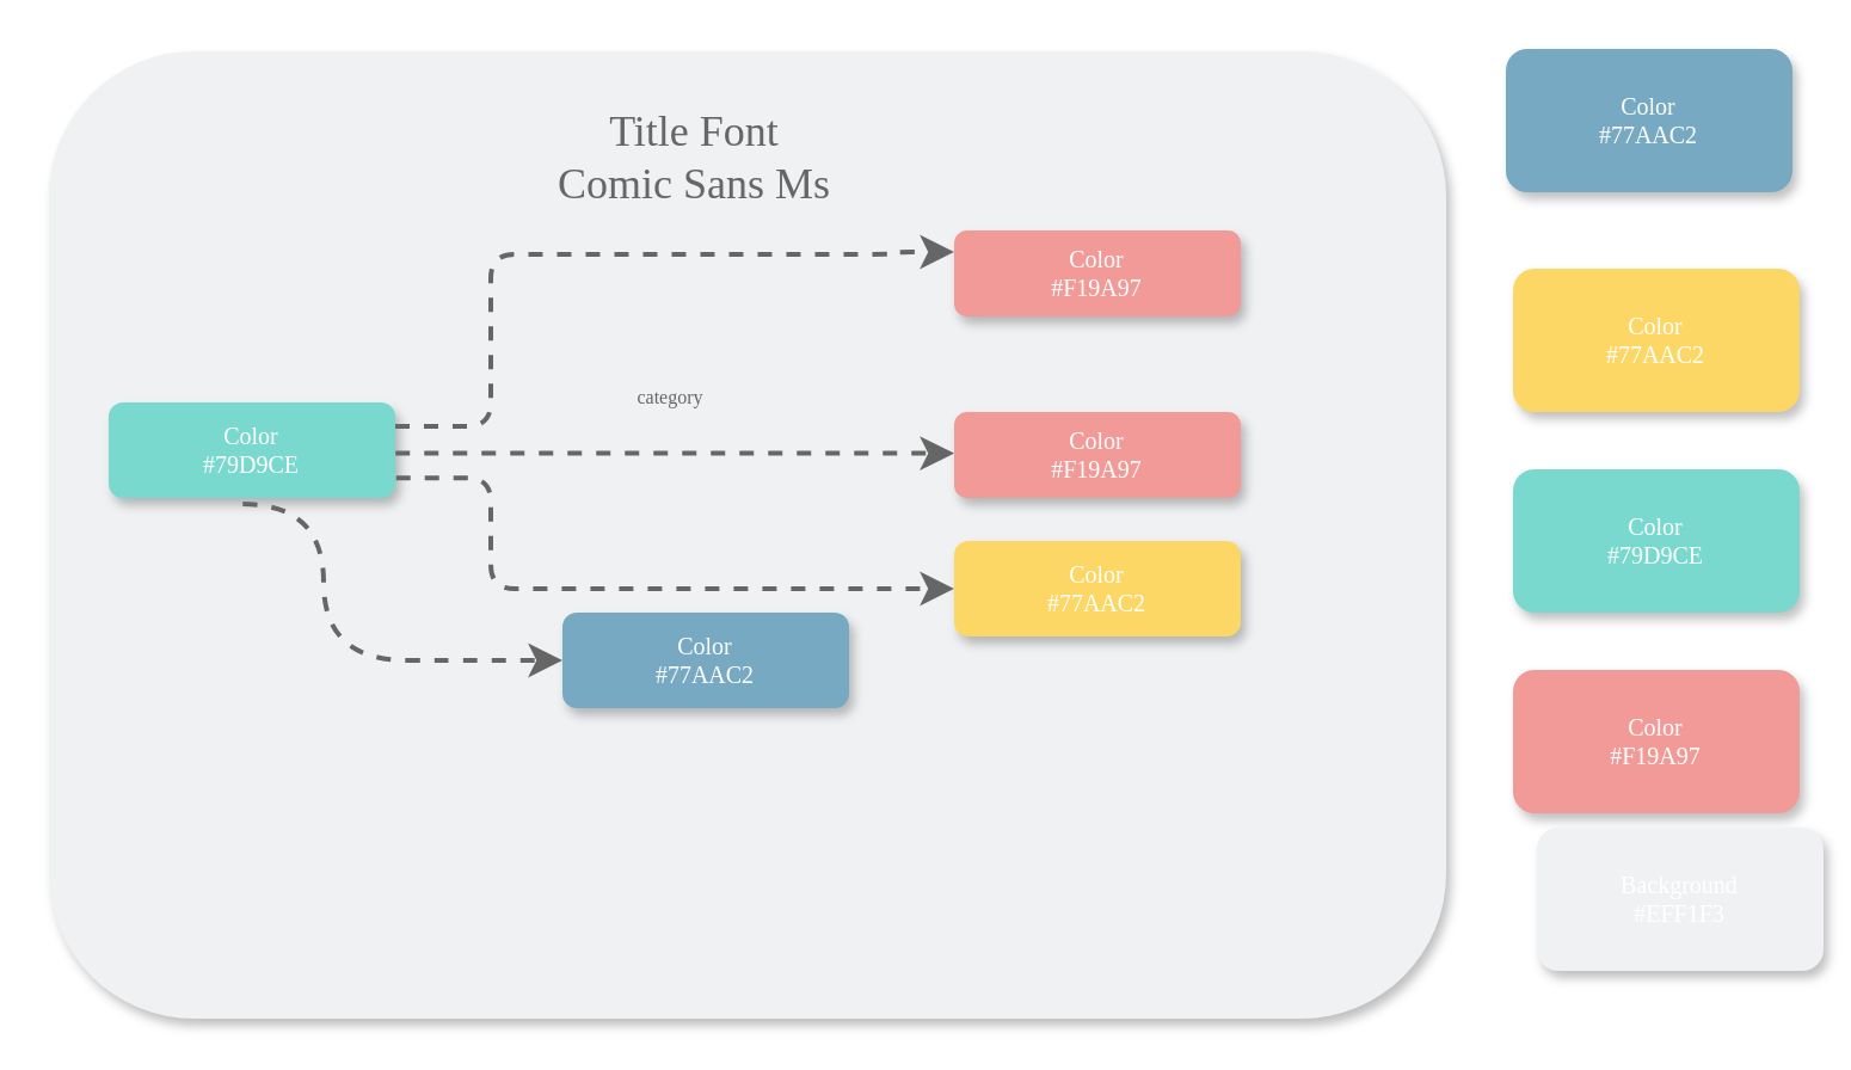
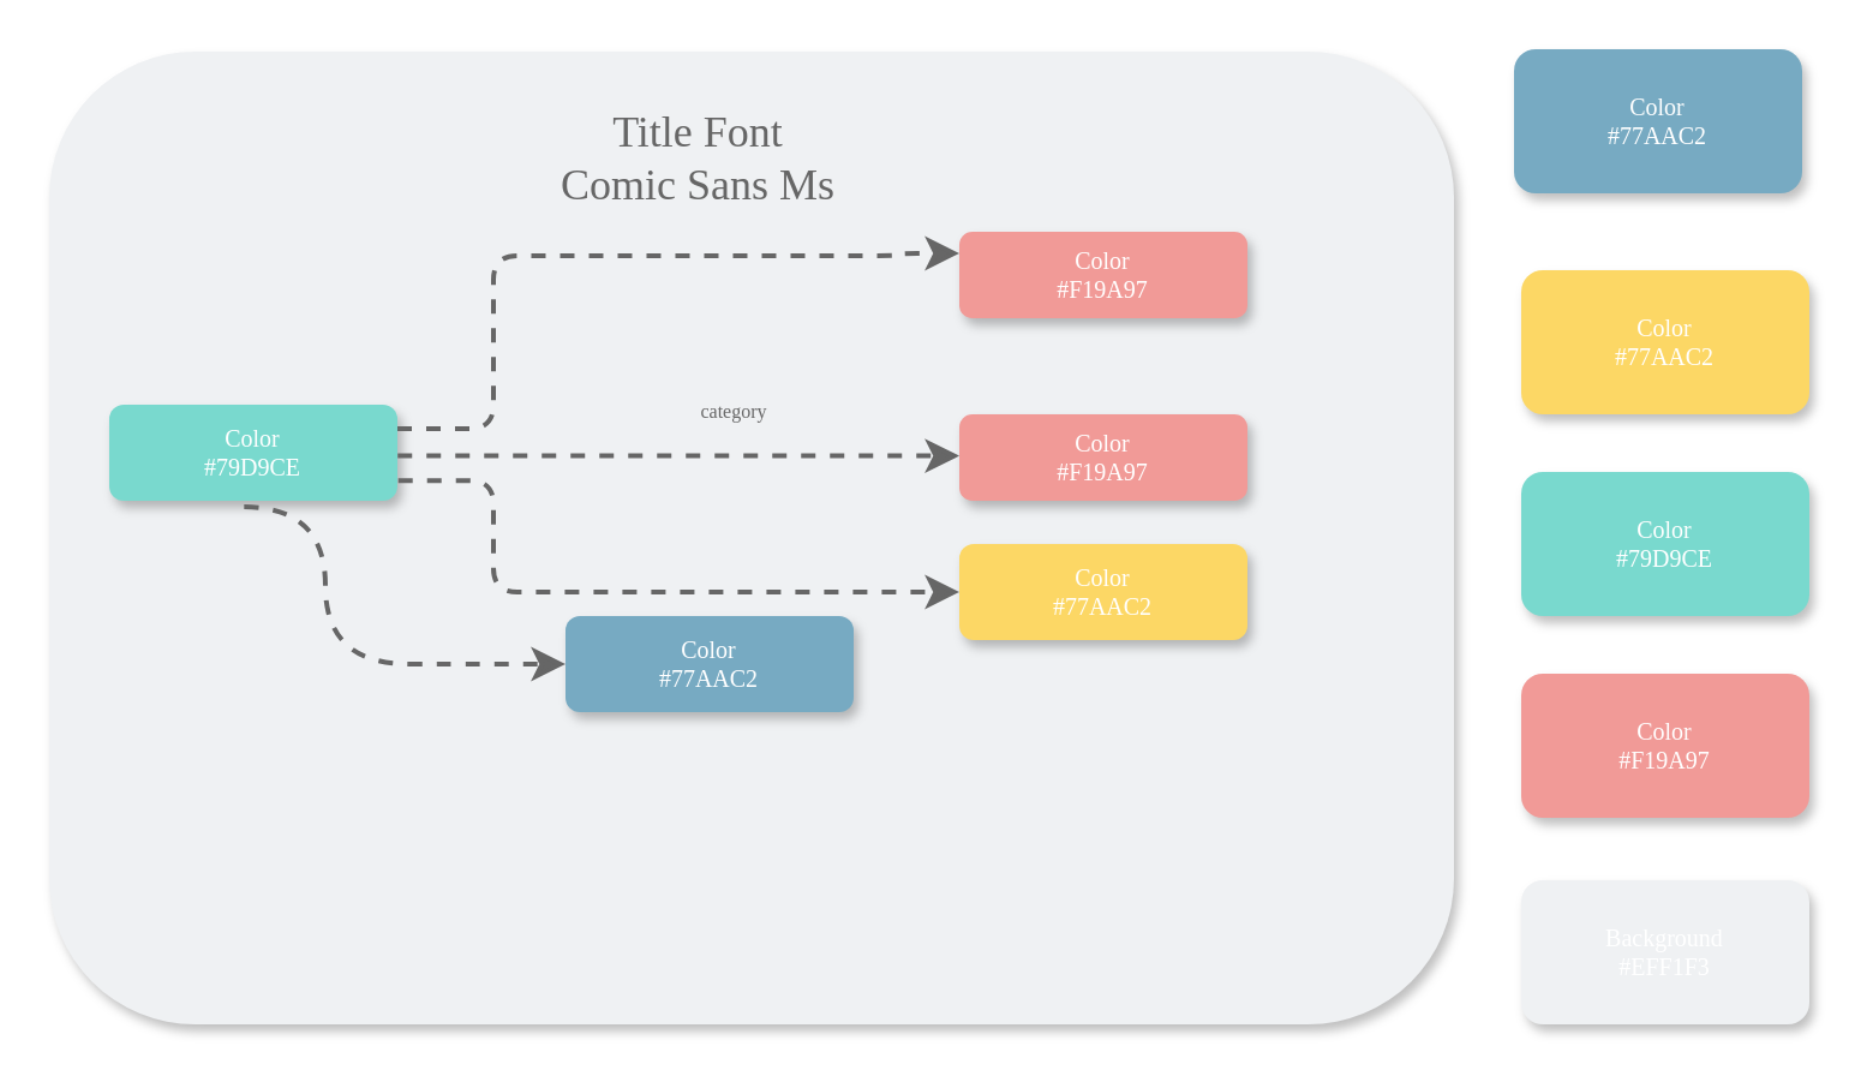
  <mxCell id="0" />
  <mxCell id="1" parent="0" />
  <mxCell id="2" value="" style="rounded=1;whiteSpace=wrap;html=1;shadow=1;fontFamily=Lucida Console;fontSize=10;fontColor=#FFFFFF;fillColor=#EFF1F3;strokeColor=none;" vertex="1" parent="1"><mxGeometry x="20" y="21" width="585" height="405" as="geometry" /></mxCell>
  <mxCell id="3" value="Color&lt;br style=&quot;font-size: 10px;&quot;&gt;#77AAC2" style="rounded=1;whiteSpace=wrap;html=1;shadow=1;strokeColor=none;fillColor=#77aac2;fontFamily=Lucida Console;fontColor=#FFFFFF;fontSize=10;" vertex="1" parent="1"><mxGeometry x="630" y="20" width="120" height="60" as="geometry" /></mxCell>
  <mxCell id="4" value="Title Font&lt;br style=&quot;font-size: 18px;&quot;&gt;Comic Sans Ms" style="text;html=1;align=center;verticalAlign=middle;resizable=0;points=[];autosize=1;strokeColor=none;fillColor=none;fontFamily=Comic Sans MS;fontSize=18;fontColor=#666666;" vertex="1" parent="1"><mxGeometry x="215" y="36" width="150" height="60" as="geometry" /></mxCell>
  <mxCell id="5" value="Color&lt;br style=&quot;font-size: 10px;&quot;&gt;#77AAC2" style="rounded=1;whiteSpace=wrap;html=1;shadow=1;strokeColor=none;fillColor=#FCD765;fontFamily=Lucida Console;fontColor=#FFFFFF;fontSize=10;" vertex="1" parent="1"><mxGeometry x="633" y="112" width="120" height="60" as="geometry" /></mxCell>
  <mxCell id="6" value="Color&lt;br style=&quot;font-size: 10px;&quot;&gt;#79D9CE" style="rounded=1;whiteSpace=wrap;html=1;shadow=1;strokeColor=none;fillColor=#79D9CE;fontFamily=Lucida Console;fontColor=#FFFFFF;fontSize=10;" vertex="1" parent="1"><mxGeometry x="633" y="196" width="120" height="60" as="geometry" /></mxCell>
  <mxCell id="7" value="Color&lt;br style=&quot;font-size: 10px;&quot;&gt;#F19A97" style="rounded=1;whiteSpace=wrap;html=1;shadow=1;strokeColor=none;fillColor=#F19A97;fontFamily=Lucida Console;fontColor=#FFFFFF;fontSize=10;" vertex="1" parent="1"><mxGeometry x="633" y="280" width="120" height="60" as="geometry" /></mxCell>
- <mxCell id="8" value="Background&lt;br style=&quot;font-size: 10px;&quot;&gt;#EFF1F3" style="rounded=1;whiteSpace=wrap;html=1;shadow=1;strokeColor=none;fillColor=#EFF1F3;fontFamily=Lucida Console;fontColor=#FFFFFF;fontSize=10;" vertex="1" parent="1"><mxGeometry x="643" y="346" width="120" height="60" as="geometry" /></mxCell>
+ <mxCell id="8" value="Background&lt;br style=&quot;font-size: 10px;&quot;&gt;#EFF1F3" style="rounded=1;whiteSpace=wrap;html=1;shadow=1;strokeColor=none;fillColor=#EFF1F3;fontFamily=Lucida Console;fontColor=#FFFFFF;fontSize=10;" vertex="1" parent="1"><mxGeometry x="633" y="366" width="120" height="60" as="geometry" /></mxCell>
  <mxCell id="9" value="Color&lt;br style=&quot;font-size: 10px;&quot;&gt;#79D9CE" style="rounded=1;whiteSpace=wrap;html=1;shadow=1;strokeColor=none;fillColor=#79D9CE;fontFamily=Lucida Console;fontColor=#FFFFFF;fontSize=10;" vertex="1" parent="1"><mxGeometry x="45" y="168" width="120" height="40" as="geometry" /></mxCell>
  <mxCell id="10" value="Color&lt;br style=&quot;font-size: 10px;&quot;&gt;#F19A97" style="rounded=1;whiteSpace=wrap;html=1;shadow=1;strokeColor=none;fillColor=#F19A97;fontFamily=Lucida Console;fontColor=#FFFFFF;fontSize=10;" vertex="1" parent="1"><mxGeometry x="399" y="96" width="120" height="36" as="geometry" /></mxCell>
  <mxCell id="11" value="" style="edgeStyle=segmentEdgeStyle;endArrow=classic;html=1;rounded=1;endSize=8;startSize=8;sourcePerimeterSpacing=0;targetPerimeterSpacing=0;dashed=1;strokeColor=#666666;strokeWidth=2;fontFamily=Lucida Console;fontSize=10;fontColor=#4D4D4D;entryX=0;entryY=0.25;entryDx=0;entryDy=0;shadow=0;jumpStyle=none;jumpSize=20;exitX=1;exitY=0.25;exitDx=0;exitDy=0;" edge="1" parent="1" source="9" target="10"><mxGeometry width="100" relative="1" as="geometry"><mxPoint x="175" y="196" as="sourcePoint" /><mxPoint x="365" y="133" as="targetPoint" /><Array as="points"><mxPoint x="205" y="178" /><mxPoint x="205" y="106" /><mxPoint x="375" y="106" /></Array></mxGeometry></mxCell>
  <mxCell id="12" value="" style="edgeStyle=segmentEdgeStyle;endArrow=classic;html=1;rounded=1;endSize=8;startSize=8;sourcePerimeterSpacing=0;targetPerimeterSpacing=0;dashed=1;strokeColor=#666666;strokeWidth=2;fontFamily=Lucida Console;fontSize=10;fontColor=#4D4D4D;shadow=0;jumpStyle=none;jumpSize=20;entryX=0;entryY=0.5;entryDx=0;entryDy=0;exitX=1.001;exitY=0.532;exitDx=0;exitDy=0;exitPerimeter=0;" edge="1" parent="1" source="9" target="13"><mxGeometry width="100" relative="1" as="geometry"><mxPoint x="165" y="188" as="sourcePoint" /><mxPoint x="395" y="186" as="targetPoint" /><Array as="points" /></mxGeometry></mxCell>
  <mxCell id="13" value="Color&lt;br style=&quot;font-size: 10px;&quot;&gt;#F19A97" style="rounded=1;whiteSpace=wrap;html=1;shadow=1;strokeColor=none;fillColor=#F19A97;fontFamily=Lucida Console;fontColor=#FFFFFF;fontSize=10;" vertex="1" parent="1"><mxGeometry x="399" y="172" width="120" height="36" as="geometry" /></mxCell>
  <mxCell id="14" value="Color&lt;br style=&quot;font-size: 10px;&quot;&gt;#77AAC2" style="rounded=1;whiteSpace=wrap;html=1;shadow=1;strokeColor=none;fillColor=#FCD765;fontFamily=Lucida Console;fontColor=#FFFFFF;fontSize=10;" vertex="1" parent="1"><mxGeometry x="399" y="226" width="120" height="40" as="geometry" /></mxCell>
  <mxCell id="15" value="" style="edgeStyle=segmentEdgeStyle;endArrow=classic;html=1;rounded=1;endSize=8;startSize=8;sourcePerimeterSpacing=0;targetPerimeterSpacing=0;dashed=1;strokeColor=#666666;strokeWidth=2;fontFamily=Lucida Console;fontSize=10;fontColor=#4D4D4D;entryX=0;entryY=0.5;entryDx=0;entryDy=0;shadow=0;jumpStyle=none;jumpSize=120;exitX=1.003;exitY=0.79;exitDx=0;exitDy=0;exitPerimeter=0;" edge="1" parent="1" source="9" target="14"><mxGeometry width="100" relative="1" as="geometry"><mxPoint x="175" y="188" as="sourcePoint" /><mxPoint x="409" y="125" as="targetPoint" /><Array as="points"><mxPoint x="205" y="200" /><mxPoint x="205" y="246" /></Array></mxGeometry></mxCell>
- <mxCell id="16" value="category" style="text;html=1;align=center;verticalAlign=middle;resizable=0;points=[];autosize=1;strokeColor=none;fillColor=none;fontSize=8;fontFamily=Lucida Console;fontColor=#666666;" vertex="1" parent="1"><mxGeometry x="240" y="151" width="80" height="30" as="geometry" /></mxCell>
+ <mxCell id="16" value="category" style="text;html=1;align=center;verticalAlign=middle;resizable=0;points=[];autosize=1;strokeColor=none;fillColor=none;fontSize=8;fontFamily=Lucida Console;fontColor=#666666;" vertex="1" parent="1"><mxGeometry x="265" y="156" width="80" height="30" as="geometry" /></mxCell>
  <mxCell id="17" value="Color&lt;br style=&quot;font-size: 10px;&quot;&gt;#77AAC2" style="rounded=1;whiteSpace=wrap;html=1;shadow=1;strokeColor=none;fillColor=#77aac2;fontFamily=Lucida Console;fontColor=#FFFFFF;fontSize=10;" vertex="1" parent="1"><mxGeometry x="235" y="256" width="120" height="40" as="geometry" /></mxCell>
  <mxCell id="18" value="" style="edgeStyle=segmentEdgeStyle;endArrow=classic;html=1;endSize=8;startSize=8;sourcePerimeterSpacing=0;targetPerimeterSpacing=0;dashed=1;strokeColor=#666666;strokeWidth=2;fontFamily=Lucida Console;fontSize=10;fontColor=#4D4D4D;entryX=0;entryY=0.5;entryDx=0;entryDy=0;shadow=0;jumpStyle=none;jumpSize=120;exitX=0.468;exitY=1.064;exitDx=0;exitDy=0;exitPerimeter=0;curved=1;" edge="1" parent="1" source="9" target="17"><mxGeometry width="100" relative="1" as="geometry"><mxPoint x="175.36" y="209.6" as="sourcePoint" /><mxPoint x="409" y="256" as="targetPoint" /><Array as="points"><mxPoint x="135" y="211" /><mxPoint x="135" y="276" /><mxPoint x="205" y="276" /></Array></mxGeometry></mxCell>
